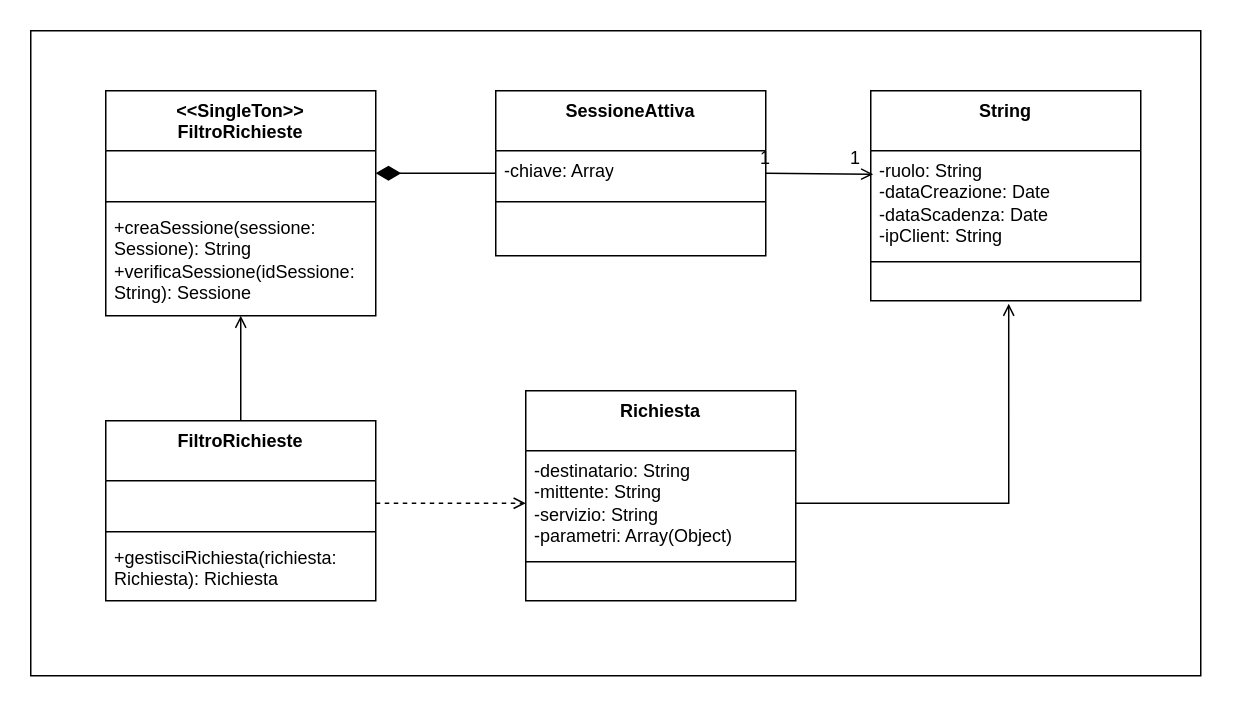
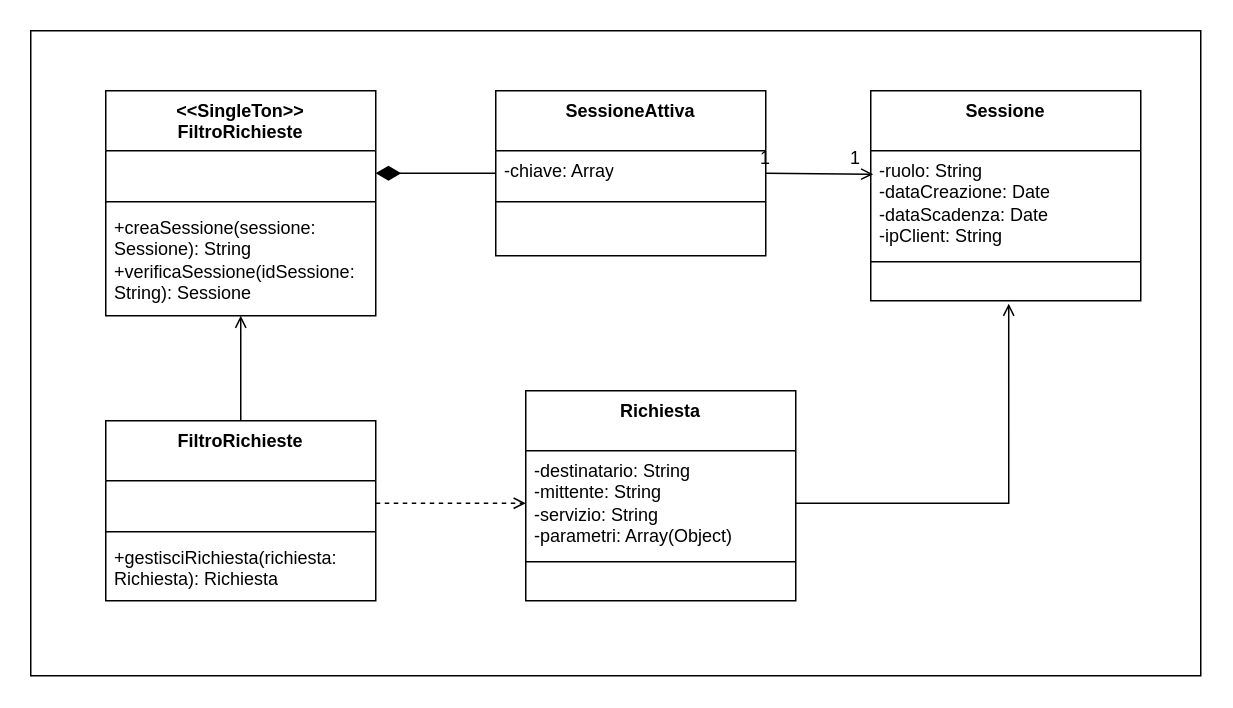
  <mxCell id="0" />
  <mxCell id="1" parent="0" />
  <mxCell id="2" value="" style="rounded=0;whiteSpace=wrap;html=1;fillColor=none;fontColor=#FFFFFF;" vertex="1" parent="1"><mxGeometry x="20" y="20" width="780" height="430" as="geometry" /></mxCell>
  <mxCell id="3" value="&amp;lt;&amp;lt;SingleTon&amp;gt;&amp;gt;&lt;br&gt;FiltroRichieste" style="swimlane;fontStyle=1;align=center;verticalAlign=top;childLayout=stackLayout;horizontal=1;startSize=40;horizontalStack=0;resizeParent=1;resizeParentMax=0;resizeLast=0;collapsible=1;marginBottom=0;whiteSpace=wrap;html=1;" vertex="1" parent="1"><mxGeometry x="70" y="60" width="180" height="150" as="geometry"><mxRectangle x="110" y="170" width="140" height="40" as="alternateBounds" /></mxGeometry></mxCell>
  <mxCell id="4" value="&lt;br&gt;" style="text;strokeColor=none;fillColor=none;align=left;verticalAlign=top;spacingLeft=4;spacingRight=4;overflow=hidden;rotatable=0;points=[[0,0.5],[1,0.5]];portConstraint=eastwest;whiteSpace=wrap;html=1;" vertex="1" parent="3"><mxGeometry y="40" width="180" height="30" as="geometry" /></mxCell>
  <mxCell id="5" value="" style="line;strokeWidth=1;fillColor=none;align=left;verticalAlign=middle;spacingTop=-1;spacingLeft=3;spacingRight=3;rotatable=0;labelPosition=right;points=[];portConstraint=eastwest;strokeColor=inherit;" vertex="1" parent="3"><mxGeometry y="70" width="180" height="8" as="geometry" /></mxCell>
  <mxCell id="6" value="+creaSessione(sessione: Sessione): String&lt;br&gt;+verificaSessione(idSessione: String): Sessione" style="text;strokeColor=none;fillColor=none;align=left;verticalAlign=top;spacingLeft=4;spacingRight=4;overflow=hidden;rotatable=0;points=[[0,0.5],[1,0.5]];portConstraint=eastwest;whiteSpace=wrap;html=1;" vertex="1" parent="3"><mxGeometry y="78" width="180" height="72" as="geometry" /></mxCell>
  <mxCell id="7" value="SessioneAttiva" style="swimlane;fontStyle=1;align=center;verticalAlign=top;childLayout=stackLayout;horizontal=1;startSize=40;horizontalStack=0;resizeParent=1;resizeParentMax=0;resizeLast=0;collapsible=1;marginBottom=0;whiteSpace=wrap;html=1;" vertex="1" parent="1"><mxGeometry x="330" y="60" width="180" height="110" as="geometry"><mxRectangle x="110" y="170" width="140" height="40" as="alternateBounds" /></mxGeometry></mxCell>
  <mxCell id="8" value="-chiave: Array" style="text;strokeColor=none;fillColor=none;align=left;verticalAlign=top;spacingLeft=4;spacingRight=4;overflow=hidden;rotatable=0;points=[[0,0.5],[1,0.5]];portConstraint=eastwest;whiteSpace=wrap;html=1;" vertex="1" parent="7"><mxGeometry y="40" width="180" height="30" as="geometry" /></mxCell>
  <mxCell id="9" value="" style="line;strokeWidth=1;fillColor=none;align=left;verticalAlign=middle;spacingTop=-1;spacingLeft=3;spacingRight=3;rotatable=0;labelPosition=right;points=[];portConstraint=eastwest;strokeColor=inherit;" vertex="1" parent="7"><mxGeometry y="70" width="180" height="8" as="geometry" /></mxCell>
  <mxCell id="10" value="&lt;br&gt;" style="text;strokeColor=none;fillColor=none;align=left;verticalAlign=top;spacingLeft=4;spacingRight=4;overflow=hidden;rotatable=0;points=[[0,0.5],[1,0.5]];portConstraint=eastwest;whiteSpace=wrap;html=1;" vertex="1" parent="7"><mxGeometry y="78" width="180" height="32" as="geometry" /></mxCell>
  <mxCell id="11" value="1" style="endArrow=none;html=1;endSize=12;startArrow=diamondThin;startSize=14;startFill=1;edgeStyle=orthogonalEdgeStyle;align=left;verticalAlign=bottom;rounded=0;fontColor=#FFFFFF;endFill=0;entryX=0;entryY=0.5;entryDx=0;entryDy=0;exitX=1;exitY=0.5;exitDx=0;exitDy=0;" edge="1" parent="1" source="4" target="8"><mxGeometry x="-1" y="3" relative="1" as="geometry"><mxPoint x="244" y="114.5" as="sourcePoint" /><mxPoint x="404" y="114.5" as="targetPoint" /></mxGeometry></mxCell>
- <mxCell id="12" value="String" style="swimlane;fontStyle=1;align=center;verticalAlign=top;childLayout=stackLayout;horizontal=1;startSize=40;horizontalStack=0;resizeParent=1;resizeParentMax=0;resizeLast=0;collapsible=1;marginBottom=0;whiteSpace=wrap;html=1;" vertex="1" parent="1"><mxGeometry x="580" y="60" width="180" height="140" as="geometry"><mxRectangle x="110" y="170" width="140" height="40" as="alternateBounds" /></mxGeometry></mxCell>
+ <mxCell id="12" value="Sessione" style="swimlane;fontStyle=1;align=center;verticalAlign=top;childLayout=stackLayout;horizontal=1;startSize=40;horizontalStack=0;resizeParent=1;resizeParentMax=0;resizeLast=0;collapsible=1;marginBottom=0;whiteSpace=wrap;html=1;" vertex="1" parent="1"><mxGeometry x="580" y="60" width="180" height="140" as="geometry"><mxRectangle x="110" y="170" width="140" height="40" as="alternateBounds" /></mxGeometry></mxCell>
  <mxCell id="13" value="-ruolo: String&lt;br&gt;-dataCreazione: Date&lt;br&gt;-dataScadenza: Date&lt;br&gt;-ipClient: String" style="text;strokeColor=none;fillColor=none;align=left;verticalAlign=top;spacingLeft=4;spacingRight=4;overflow=hidden;rotatable=0;points=[[0,0.5],[1,0.5]];portConstraint=eastwest;whiteSpace=wrap;html=1;" vertex="1" parent="12"><mxGeometry y="40" width="180" height="70" as="geometry" /></mxCell>
  <mxCell id="14" value="" style="line;strokeWidth=1;fillColor=none;align=left;verticalAlign=middle;spacingTop=-1;spacingLeft=3;spacingRight=3;rotatable=0;labelPosition=right;points=[];portConstraint=eastwest;strokeColor=inherit;" vertex="1" parent="12"><mxGeometry y="110" width="180" height="8" as="geometry" /></mxCell>
  <mxCell id="15" value="&lt;br&gt;" style="text;strokeColor=none;fillColor=none;align=left;verticalAlign=top;spacingLeft=4;spacingRight=4;overflow=hidden;rotatable=0;points=[[0,0.5],[1,0.5]];portConstraint=eastwest;whiteSpace=wrap;html=1;" vertex="1" parent="12"><mxGeometry y="118" width="180" height="22" as="geometry" /></mxCell>
  <mxCell id="16" value="" style="endArrow=open;html=1;rounded=0;endFill=0;entryX=0.009;entryY=0.223;entryDx=0;entryDy=0;exitX=1;exitY=0.5;exitDx=0;exitDy=0;entryPerimeter=0;" edge="1" parent="1" source="8" target="13"><mxGeometry width="50" height="50" relative="1" as="geometry"><mxPoint x="380" y="290" as="sourcePoint" /><mxPoint x="430" y="240" as="targetPoint" /></mxGeometry></mxCell>
  <mxCell id="17" value="1" style="text;html=1;strokeColor=none;fillColor=none;align=center;verticalAlign=middle;whiteSpace=wrap;rounded=0;" vertex="1" parent="1"><mxGeometry x="540" y="90" width="60" height="30" as="geometry" /></mxCell>
  <mxCell id="18" value="1" style="text;html=1;strokeColor=none;fillColor=none;align=center;verticalAlign=middle;whiteSpace=wrap;rounded=0;" vertex="1" parent="1"><mxGeometry x="480" y="90" width="60" height="30" as="geometry" /></mxCell>
  <mxCell id="19" value="FiltroRichieste" style="swimlane;fontStyle=1;align=center;verticalAlign=top;childLayout=stackLayout;horizontal=1;startSize=40;horizontalStack=0;resizeParent=1;resizeParentMax=0;resizeLast=0;collapsible=1;marginBottom=0;whiteSpace=wrap;html=1;" vertex="1" parent="1"><mxGeometry x="70" y="280" width="180" height="120" as="geometry"><mxRectangle x="110" y="170" width="140" height="40" as="alternateBounds" /></mxGeometry></mxCell>
  <mxCell id="20" value="&lt;br&gt;" style="text;strokeColor=none;fillColor=none;align=left;verticalAlign=top;spacingLeft=4;spacingRight=4;overflow=hidden;rotatable=0;points=[[0,0.5],[1,0.5]];portConstraint=eastwest;whiteSpace=wrap;html=1;" vertex="1" parent="19"><mxGeometry y="40" width="180" height="30" as="geometry" /></mxCell>
  <mxCell id="21" value="" style="line;strokeWidth=1;fillColor=none;align=left;verticalAlign=middle;spacingTop=-1;spacingLeft=3;spacingRight=3;rotatable=0;labelPosition=right;points=[];portConstraint=eastwest;strokeColor=inherit;" vertex="1" parent="19"><mxGeometry y="70" width="180" height="8" as="geometry" /></mxCell>
  <mxCell id="22" value="+gestisciRichiesta(richiesta: Richiesta): Richiesta" style="text;strokeColor=none;fillColor=none;align=left;verticalAlign=top;spacingLeft=4;spacingRight=4;overflow=hidden;rotatable=0;points=[[0,0.5],[1,0.5]];portConstraint=eastwest;whiteSpace=wrap;html=1;" vertex="1" parent="19"><mxGeometry y="78" width="180" height="42" as="geometry" /></mxCell>
  <mxCell id="23" value="Richiesta" style="swimlane;fontStyle=1;align=center;verticalAlign=top;childLayout=stackLayout;horizontal=1;startSize=40;horizontalStack=0;resizeParent=1;resizeParentMax=0;resizeLast=0;collapsible=1;marginBottom=0;whiteSpace=wrap;html=1;" vertex="1" parent="1"><mxGeometry x="350" y="260" width="180" height="140" as="geometry"><mxRectangle x="110" y="170" width="140" height="40" as="alternateBounds" /></mxGeometry></mxCell>
  <mxCell id="24" value="-destinatario: String&lt;br&gt;-mittente: String&lt;br&gt;-servizio: String&lt;br&gt;-parametri: Array(Object)" style="text;strokeColor=none;fillColor=none;align=left;verticalAlign=top;spacingLeft=4;spacingRight=4;overflow=hidden;rotatable=0;points=[[0,0.5],[1,0.5]];portConstraint=eastwest;whiteSpace=wrap;html=1;" vertex="1" parent="23"><mxGeometry y="40" width="180" height="70" as="geometry" /></mxCell>
  <mxCell id="25" value="" style="line;strokeWidth=1;fillColor=none;align=left;verticalAlign=middle;spacingTop=-1;spacingLeft=3;spacingRight=3;rotatable=0;labelPosition=right;points=[];portConstraint=eastwest;strokeColor=inherit;" vertex="1" parent="23"><mxGeometry y="110" width="180" height="8" as="geometry" /></mxCell>
  <mxCell id="26" value="&lt;br&gt;" style="text;strokeColor=none;fillColor=none;align=left;verticalAlign=top;spacingLeft=4;spacingRight=4;overflow=hidden;rotatable=0;points=[[0,0.5],[1,0.5]];portConstraint=eastwest;whiteSpace=wrap;html=1;" vertex="1" parent="23"><mxGeometry y="118" width="180" height="22" as="geometry" /></mxCell>
  <mxCell id="27" value="" style="endArrow=open;html=1;rounded=0;exitX=0.5;exitY=0;exitDx=0;exitDy=0;endFill=0;" edge="1" parent="1" source="19"><mxGeometry width="50" height="50" relative="1" as="geometry"><mxPoint x="135" y="270" as="sourcePoint" /><mxPoint x="160" y="210" as="targetPoint" /></mxGeometry></mxCell>
  <mxCell id="28" value="" style="endArrow=open;dashed=1;html=1;rounded=0;endFill=0;entryX=0;entryY=0.5;entryDx=0;entryDy=0;exitX=1;exitY=0.5;exitDx=0;exitDy=0;" edge="1" parent="1" source="20" target="24"><mxGeometry width="50" height="50" relative="1" as="geometry"><mxPoint x="260" y="350" as="sourcePoint" /><mxPoint x="310" y="300" as="targetPoint" /></mxGeometry></mxCell>
  <mxCell id="29" value="" style="endArrow=open;html=1;rounded=0;entryX=0.511;entryY=1.091;entryDx=0;entryDy=0;entryPerimeter=0;exitX=1;exitY=0.5;exitDx=0;exitDy=0;endFill=0;" edge="1" parent="1" source="24" target="15"><mxGeometry width="50" height="50" relative="1" as="geometry"><mxPoint x="380" y="290" as="sourcePoint" /><mxPoint x="430" y="240" as="targetPoint" /><Array as="points"><mxPoint x="672" y="335" /></Array></mxGeometry></mxCell>
